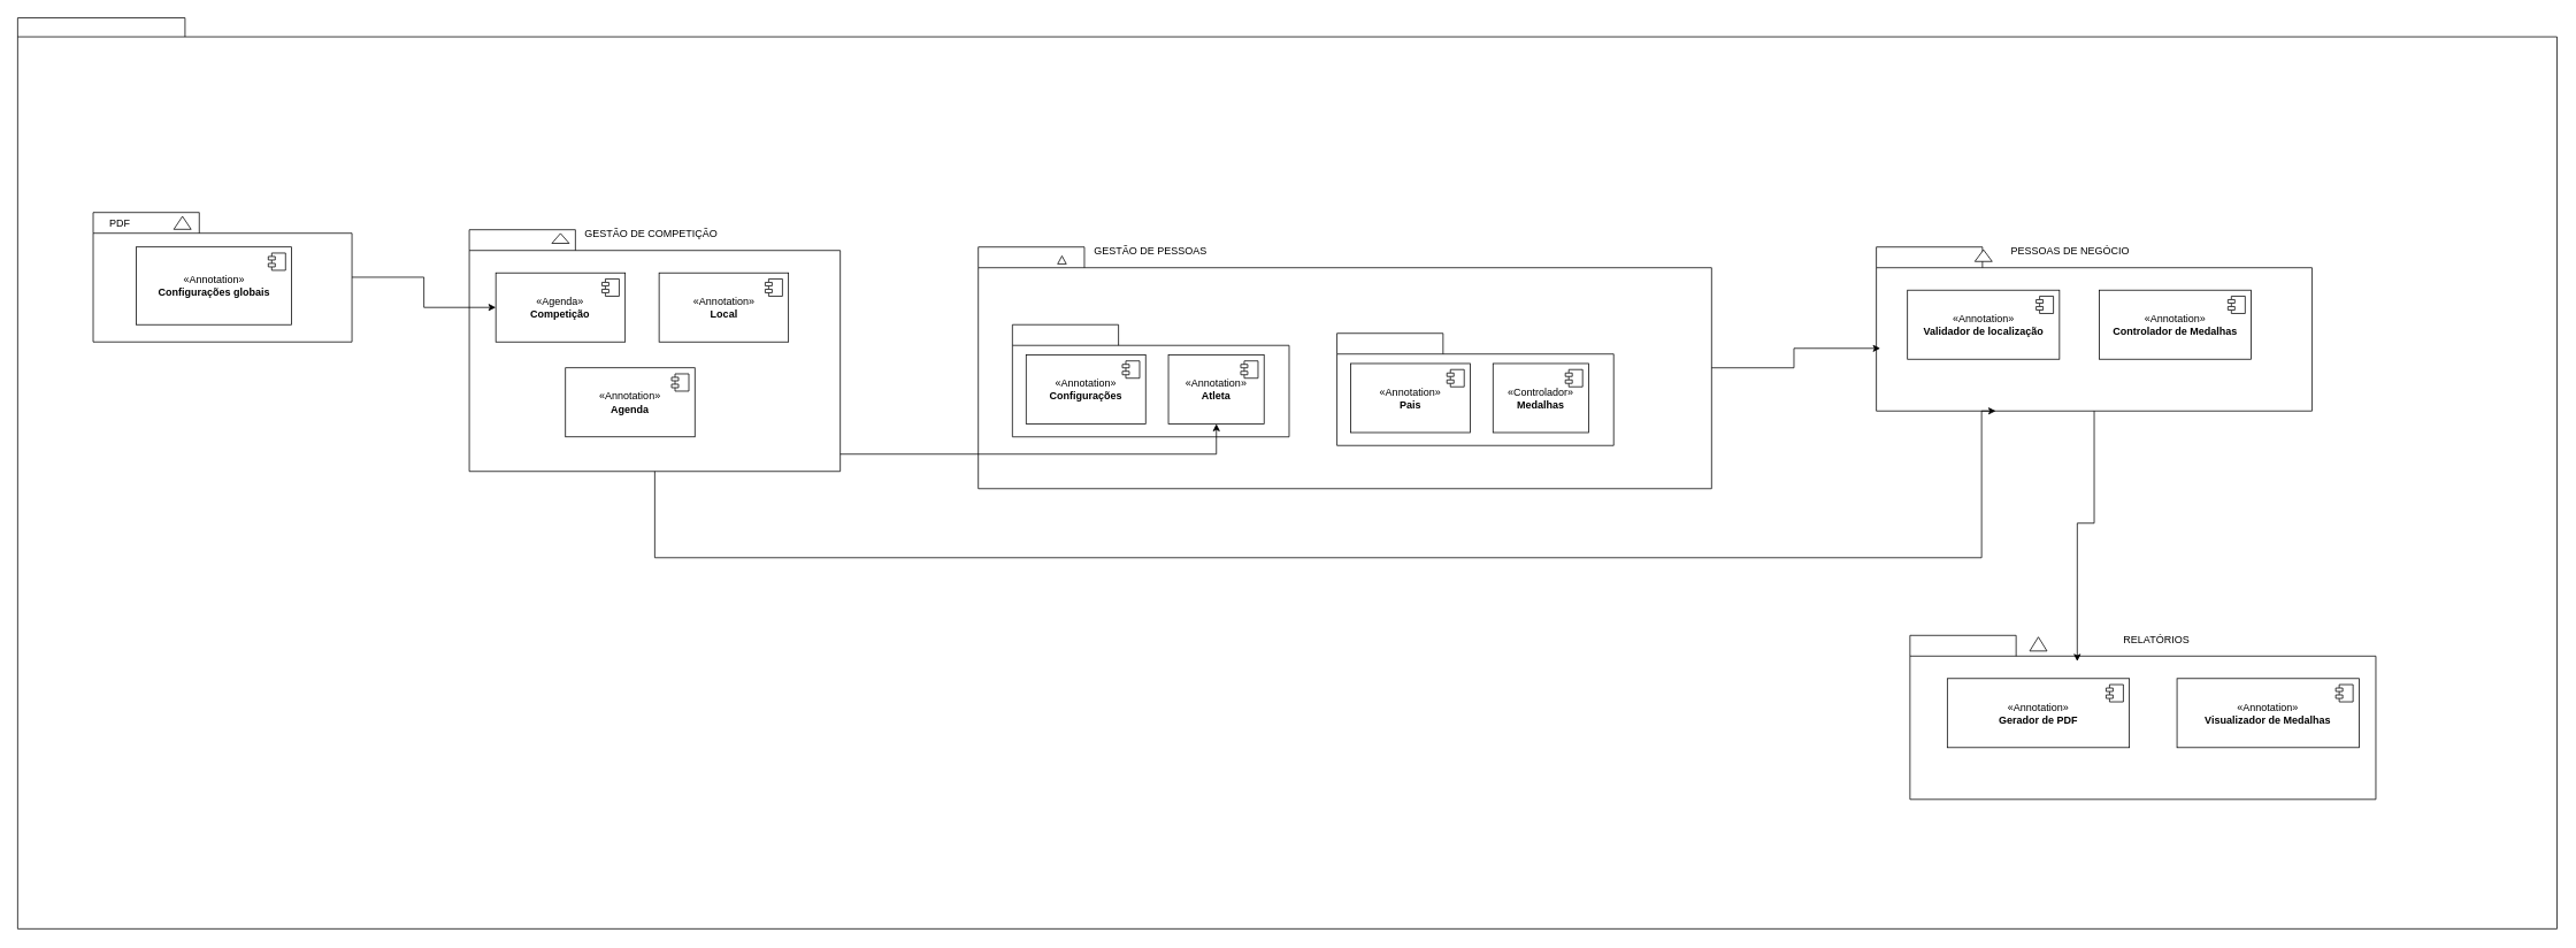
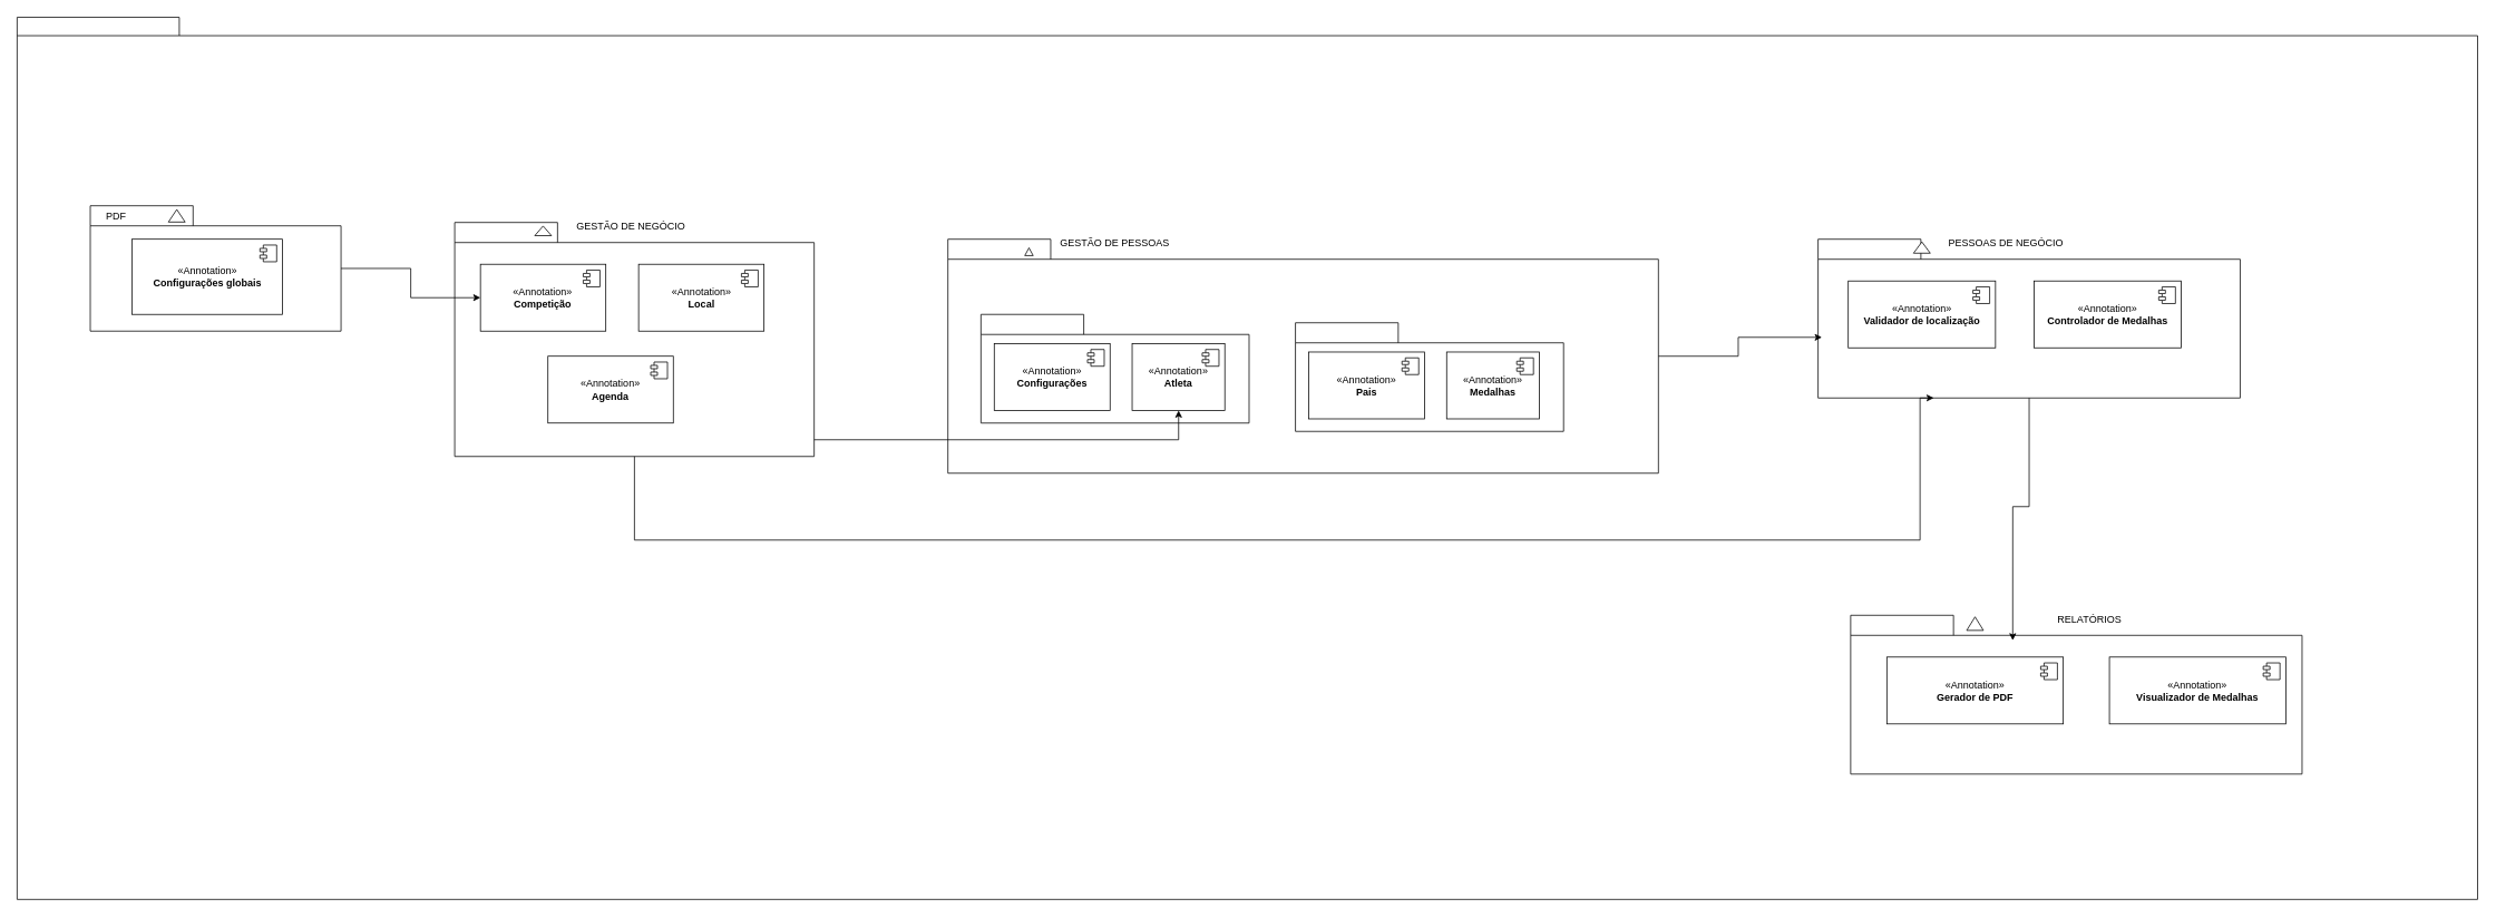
  <mxCell id="0" />
  <mxCell id="1" parent="0" />
  <mxCell id="2" value="" style="shape=folder;fontStyle=1;spacingTop=10;tabWidth=194;tabHeight=22;tabPosition=left;html=1;rounded=0;shadow=0;comic=0;labelBackgroundColor=none;strokeWidth=1;fillColor=none;fontFamily=Verdana;fontSize=10;align=center;movable=1;resizable=1;rotatable=1;deletable=1;editable=1;locked=0;connectable=1;" vertex="1" parent="1"><mxGeometry x="20" y="20" width="2943.5" height="1055.5" as="geometry" /></mxCell>
  <mxCell id="3" value="" style="group;movable=1;resizable=1;rotatable=1;deletable=1;editable=1;locked=0;connectable=1;" connectable="0" vertex="1" parent="1"><mxGeometry x="107.5" y="245.5" width="300" height="150" as="geometry" /></mxCell>
  <mxCell id="4" value="" style="shape=folder;fontStyle=1;spacingTop=10;tabWidth=123;tabHeight=24;tabPosition=left;html=1;rounded=0;shadow=0;comic=0;labelBackgroundColor=none;strokeWidth=1;fontFamily=Verdana;fontSize=10;align=center;movable=1;resizable=1;rotatable=1;deletable=1;editable=1;locked=0;connectable=1;" vertex="1" parent="3"><mxGeometry width="300" height="150" as="geometry" /></mxCell>
  <mxCell id="5" value="" style="triangle;whiteSpace=wrap;html=1;rounded=0;shadow=0;comic=0;labelBackgroundColor=none;strokeWidth=1;fontFamily=Verdana;fontSize=10;align=center;rotation=-90;movable=1;resizable=1;rotatable=1;deletable=1;editable=1;locked=0;connectable=1;" vertex="1" parent="3"><mxGeometry x="96" y="2" width="15" height="20" as="geometry" /></mxCell>
  <mxCell id="6" value="«Annotation»&lt;br&gt;&lt;b&gt;Configurações globais&lt;/b&gt;" style="html=1;dropTarget=0;whiteSpace=wrap;movable=1;resizable=1;rotatable=1;deletable=1;editable=1;locked=0;connectable=1;" vertex="1" parent="3"><mxGeometry x="50" y="40" width="180" height="90" as="geometry" /></mxCell>
  <mxCell id="7" value="" style="shape=module;jettyWidth=8;jettyHeight=4;movable=1;resizable=1;rotatable=1;deletable=1;editable=1;locked=0;connectable=1;" vertex="1" parent="6"><mxGeometry x="1" width="20" height="20" relative="1" as="geometry"><mxPoint x="-27" y="7" as="offset" /></mxGeometry></mxCell>
  <mxCell id="8" value="PDF" style="text;html=1;align=center;verticalAlign=middle;resizable=1;points=[];autosize=1;strokeColor=none;fillColor=none;movable=1;rotatable=1;deletable=1;editable=1;locked=0;connectable=1;" vertex="1" parent="3"><mxGeometry y="-3" width="60" height="30" as="geometry" /></mxCell>
  <mxCell id="9" value="" style="group;movable=1;resizable=1;rotatable=1;deletable=1;editable=1;locked=0;connectable=1;" connectable="0" vertex="1" parent="1"><mxGeometry x="543.5" y="265.5" width="430" height="280" as="geometry" /></mxCell>
  <mxCell id="10" value="" style="shape=folder;fontStyle=1;spacingTop=10;tabWidth=123;tabHeight=24;tabPosition=left;html=1;rounded=0;shadow=0;comic=0;labelBackgroundColor=none;strokeWidth=1;fontFamily=Verdana;fontSize=10;align=center;movable=1;resizable=1;rotatable=1;deletable=1;editable=1;locked=0;connectable=1;" vertex="1" parent="9"><mxGeometry width="430" height="280" as="geometry" /></mxCell>
  <mxCell id="11" value="" style="triangle;whiteSpace=wrap;html=1;rounded=0;shadow=0;comic=0;labelBackgroundColor=none;strokeWidth=1;fontFamily=Verdana;fontSize=10;align=center;rotation=-90;movable=1;resizable=1;rotatable=1;deletable=1;editable=1;locked=0;connectable=1;" vertex="1" parent="9"><mxGeometry x="100" width="11.5" height="20" as="geometry" /></mxCell>
- <mxCell id="12" value="«Agenda»&lt;br&gt;&lt;b&gt;Competição&lt;/b&gt;" style="html=1;dropTarget=0;whiteSpace=wrap;movable=1;resizable=1;rotatable=1;deletable=1;editable=1;locked=0;connectable=1;" vertex="1" parent="9"><mxGeometry x="30.75" y="50" width="150" height="80" as="geometry" /></mxCell>
+ <mxCell id="12" value="«Annotation»&lt;br&gt;&lt;b&gt;Competição&lt;/b&gt;" style="html=1;dropTarget=0;whiteSpace=wrap;movable=1;resizable=1;rotatable=1;deletable=1;editable=1;locked=0;connectable=1;" vertex="1" parent="9"><mxGeometry x="30.75" y="50" width="150" height="80" as="geometry" /></mxCell>
  <mxCell id="13" value="" style="shape=module;jettyWidth=8;jettyHeight=4;movable=1;resizable=1;rotatable=1;deletable=1;editable=1;locked=0;connectable=1;" vertex="1" parent="12"><mxGeometry x="1" width="20" height="20" relative="1" as="geometry"><mxPoint x="-27" y="7" as="offset" /></mxGeometry></mxCell>
  <mxCell id="14" value="«Annotation»&lt;br&gt;&lt;b&gt;Local&lt;/b&gt;" style="html=1;dropTarget=0;whiteSpace=wrap;movable=1;resizable=1;rotatable=1;deletable=1;editable=1;locked=0;connectable=1;" vertex="1" parent="9"><mxGeometry x="220" y="50" width="150" height="80" as="geometry" /></mxCell>
  <mxCell id="15" value="" style="shape=module;jettyWidth=8;jettyHeight=4;movable=1;resizable=1;rotatable=1;deletable=1;editable=1;locked=0;connectable=1;" vertex="1" parent="14"><mxGeometry x="1" width="20" height="20" relative="1" as="geometry"><mxPoint x="-27" y="7" as="offset" /></mxGeometry></mxCell>
  <mxCell id="16" value="«Annotation»&lt;br&gt;&lt;b&gt;Agenda&lt;/b&gt;" style="html=1;dropTarget=0;whiteSpace=wrap;movable=1;resizable=1;rotatable=1;deletable=1;editable=1;locked=0;connectable=1;" vertex="1" parent="9"><mxGeometry x="111.5" y="160" width="150" height="80" as="geometry" /></mxCell>
  <mxCell id="17" value="" style="shape=module;jettyWidth=8;jettyHeight=4;movable=1;resizable=1;rotatable=1;deletable=1;editable=1;locked=0;connectable=1;" vertex="1" parent="16"><mxGeometry x="1" width="20" height="20" relative="1" as="geometry"><mxPoint x="-27" y="7" as="offset" /></mxGeometry></mxCell>
  <mxCell id="18" style="edgeStyle=orthogonalEdgeStyle;rounded=0;orthogonalLoop=1;jettySize=auto;html=1;entryX=0;entryY=0.5;entryDx=0;entryDy=0;movable=1;resizable=1;rotatable=1;deletable=1;editable=1;locked=0;connectable=1;" edge="1" parent="1" source="4" target="12"><mxGeometry relative="1" as="geometry" /></mxCell>
  <mxCell id="19" value="" style="group;movable=1;resizable=1;rotatable=1;deletable=1;editable=1;locked=0;connectable=1;" connectable="0" vertex="1" parent="1"><mxGeometry x="1133.5" y="285.5" width="850" height="280" as="geometry" /></mxCell>
  <mxCell id="20" value="" style="shape=folder;fontStyle=1;spacingTop=10;tabWidth=123;tabHeight=24;tabPosition=left;html=1;rounded=0;shadow=0;comic=0;labelBackgroundColor=none;strokeWidth=1;fontFamily=Verdana;fontSize=10;align=center;movable=1;resizable=1;rotatable=1;deletable=1;editable=1;locked=0;connectable=1;" vertex="1" parent="19"><mxGeometry width="850.0" height="280" as="geometry" /></mxCell>
  <mxCell id="21" value="" style="triangle;whiteSpace=wrap;html=1;rounded=0;shadow=0;comic=0;labelBackgroundColor=none;strokeWidth=1;fontFamily=Verdana;fontSize=10;align=center;rotation=-90;movable=1;resizable=1;rotatable=1;deletable=1;editable=1;locked=0;connectable=1;" vertex="1" parent="19"><mxGeometry x="92.391" y="10" width="9.239" height="10" as="geometry" /></mxCell>
  <mxCell id="22" value="" style="shape=folder;fontStyle=1;spacingTop=10;tabWidth=123;tabHeight=24;tabPosition=left;html=1;rounded=0;shadow=0;comic=0;labelBackgroundColor=none;strokeWidth=1;fontFamily=Verdana;fontSize=10;align=center;movable=1;resizable=1;rotatable=1;deletable=1;editable=1;locked=0;connectable=1;" vertex="1" parent="19"><mxGeometry x="39.534" y="90" width="320.792" height="130" as="geometry" /></mxCell>
  <mxCell id="23" value="«Annotation»&lt;br&gt;&lt;b&gt;Configurações&lt;/b&gt;" style="html=1;dropTarget=0;whiteSpace=wrap;movable=1;resizable=1;rotatable=1;deletable=1;editable=1;locked=0;connectable=1;" vertex="1" parent="19"><mxGeometry x="55.435" y="125" width="138.587" height="80" as="geometry" /></mxCell>
  <mxCell id="24" value="" style="shape=module;jettyWidth=8;jettyHeight=4;movable=1;resizable=1;rotatable=1;deletable=1;editable=1;locked=0;connectable=1;" vertex="1" parent="23"><mxGeometry x="1" width="20" height="20" relative="1" as="geometry"><mxPoint x="-27" y="7" as="offset" /></mxGeometry></mxCell>
  <mxCell id="25" value="«Annotation»&lt;br&gt;&lt;b&gt;Atleta&lt;/b&gt;" style="html=1;dropTarget=0;whiteSpace=wrap;movable=1;resizable=1;rotatable=1;deletable=1;editable=1;locked=0;connectable=1;" vertex="1" parent="19"><mxGeometry x="220.409" y="125" width="110.87" height="80" as="geometry" /></mxCell>
  <mxCell id="26" value="" style="shape=module;jettyWidth=8;jettyHeight=4;movable=1;resizable=1;rotatable=1;deletable=1;editable=1;locked=0;connectable=1;" vertex="1" parent="25"><mxGeometry x="1" width="20" height="20" relative="1" as="geometry"><mxPoint x="-27" y="7" as="offset" /></mxGeometry></mxCell>
  <mxCell id="27" value="" style="shape=folder;fontStyle=1;spacingTop=10;tabWidth=123;tabHeight=24;tabPosition=left;html=1;rounded=0;shadow=0;comic=0;labelBackgroundColor=none;strokeWidth=1;fontFamily=Verdana;fontSize=10;align=center;movable=1;resizable=1;rotatable=1;deletable=1;editable=1;locked=0;connectable=1;" vertex="1" parent="19"><mxGeometry x="415.761" y="100" width="320.792" height="130" as="geometry" /></mxCell>
  <mxCell id="28" value="«Annotation»&lt;br&gt;&lt;b&gt;Pais&lt;/b&gt;" style="html=1;dropTarget=0;whiteSpace=wrap;movable=1;resizable=1;rotatable=1;deletable=1;editable=1;locked=0;connectable=1;" vertex="1" parent="19"><mxGeometry x="431.661" y="135" width="138.587" height="80" as="geometry" /></mxCell>
  <mxCell id="29" value="" style="shape=module;jettyWidth=8;jettyHeight=4;movable=1;resizable=1;rotatable=1;deletable=1;editable=1;locked=0;connectable=1;" vertex="1" parent="28"><mxGeometry x="1" width="20" height="20" relative="1" as="geometry"><mxPoint x="-27" y="7" as="offset" /></mxGeometry></mxCell>
- <mxCell id="30" value="«Controlador»&lt;br&gt;&lt;b&gt;Medalhas&lt;/b&gt;" style="html=1;dropTarget=0;whiteSpace=wrap;movable=1;resizable=1;rotatable=1;deletable=1;editable=1;locked=0;connectable=1;" vertex="1" parent="19"><mxGeometry x="596.635" y="135" width="110.87" height="80" as="geometry" /></mxCell>
+ <mxCell id="30" value="«Annotation»&lt;br&gt;&lt;b&gt;Medalhas&lt;/b&gt;" style="html=1;dropTarget=0;whiteSpace=wrap;movable=1;resizable=1;rotatable=1;deletable=1;editable=1;locked=0;connectable=1;" vertex="1" parent="19"><mxGeometry x="596.635" y="135" width="110.87" height="80" as="geometry" /></mxCell>
  <mxCell id="31" value="" style="shape=module;jettyWidth=8;jettyHeight=4;movable=1;resizable=1;rotatable=1;deletable=1;editable=1;locked=0;connectable=1;" vertex="1" parent="30"><mxGeometry x="1" width="20" height="20" relative="1" as="geometry"><mxPoint x="-27" y="7" as="offset" /></mxGeometry></mxCell>
  <mxCell id="32" value="GESTÃO DE PESSOAS" style="text;html=1;align=center;verticalAlign=middle;resizable=1;points=[];autosize=1;strokeColor=none;fillColor=none;movable=1;rotatable=1;deletable=1;editable=1;locked=0;connectable=1;" vertex="1" parent="19"><mxGeometry x="124.93" y="-10" width="150" height="30" as="geometry" /></mxCell>
  <mxCell id="33" value="" style="group;movable=1;resizable=1;rotatable=1;deletable=1;editable=1;locked=0;connectable=1;" connectable="0" vertex="1" parent="1"><mxGeometry x="2174.5" y="285.5" width="505" height="280" as="geometry" /></mxCell>
  <mxCell id="34" value="" style="shape=folder;fontStyle=1;spacingTop=10;tabWidth=123;tabHeight=24;tabPosition=left;html=1;rounded=0;shadow=0;comic=0;labelBackgroundColor=none;strokeWidth=1;fontFamily=Verdana;fontSize=10;align=center;movable=1;resizable=1;rotatable=1;deletable=1;editable=1;locked=0;connectable=1;" vertex="1" parent="33"><mxGeometry width="505" height="190" as="geometry" /></mxCell>
  <mxCell id="35" value="" style="triangle;whiteSpace=wrap;html=1;rounded=0;shadow=0;comic=0;labelBackgroundColor=none;strokeWidth=1;fontFamily=Verdana;fontSize=10;align=center;rotation=-90;movable=1;resizable=1;rotatable=1;deletable=1;editable=1;locked=0;connectable=1;" vertex="1" parent="33"><mxGeometry x="117.442" width="13.506" height="20" as="geometry" /></mxCell>
  <mxCell id="36" value="«Annotation»&lt;br&gt;&lt;b&gt;Validador de localização&lt;/b&gt;" style="html=1;dropTarget=0;whiteSpace=wrap;movable=1;resizable=1;rotatable=1;deletable=1;editable=1;locked=0;connectable=1;" vertex="1" parent="33"><mxGeometry x="36.113" y="50" width="176.163" height="80" as="geometry" /></mxCell>
  <mxCell id="37" value="" style="shape=module;jettyWidth=8;jettyHeight=4;movable=1;resizable=1;rotatable=1;deletable=1;editable=1;locked=0;connectable=1;" vertex="1" parent="36"><mxGeometry x="1" width="20" height="20" relative="1" as="geometry"><mxPoint x="-27" y="7" as="offset" /></mxGeometry></mxCell>
  <mxCell id="38" value="«Annotation»&lt;br&gt;&lt;b&gt;Controlador de Medalhas&lt;/b&gt;" style="html=1;dropTarget=0;whiteSpace=wrap;movable=1;resizable=1;rotatable=1;deletable=1;editable=1;locked=0;connectable=1;" vertex="1" parent="33"><mxGeometry x="258.372" y="50" width="176.163" height="80" as="geometry" /></mxCell>
  <mxCell id="39" value="" style="shape=module;jettyWidth=8;jettyHeight=4;movable=1;resizable=1;rotatable=1;deletable=1;editable=1;locked=0;connectable=1;" vertex="1" parent="38"><mxGeometry x="1" width="20" height="20" relative="1" as="geometry"><mxPoint x="-27" y="7" as="offset" /></mxGeometry></mxCell>
  <mxCell id="40" value="PESSOAS DE NEGÓCIO" style="text;html=1;align=center;verticalAlign=middle;resizable=1;points=[];autosize=1;strokeColor=none;fillColor=none;movable=1;rotatable=1;deletable=1;editable=1;locked=0;connectable=1;" vertex="1" parent="33"><mxGeometry x="149" y="-10" width="150" height="30" as="geometry" /></mxCell>
  <mxCell id="41" value="" style="shape=folder;fontStyle=1;spacingTop=10;tabWidth=123;tabHeight=24;tabPosition=left;html=1;rounded=0;shadow=0;comic=0;labelBackgroundColor=none;strokeWidth=1;fontFamily=Verdana;fontSize=10;align=center;movable=1;resizable=1;rotatable=1;deletable=1;editable=1;locked=0;connectable=1;" vertex="1" parent="1"><mxGeometry x="2213.5" y="735.5" width="540" height="190" as="geometry" /></mxCell>
  <mxCell id="42" value="" style="triangle;whiteSpace=wrap;html=1;rounded=0;shadow=0;comic=0;labelBackgroundColor=none;strokeWidth=1;fontFamily=Verdana;fontSize=10;align=center;rotation=-90;movable=1;resizable=1;rotatable=1;deletable=1;editable=1;locked=0;connectable=1;" vertex="1" parent="1"><mxGeometry x="2354.198" y="735.5" width="16.18" height="20" as="geometry" /></mxCell>
  <mxCell id="43" value="«Annotation»&lt;br&gt;&lt;b&gt;Gerador de PDF&lt;/b&gt;" style="html=1;dropTarget=0;whiteSpace=wrap;movable=1;resizable=1;rotatable=1;deletable=1;editable=1;locked=0;connectable=1;" vertex="1" parent="1"><mxGeometry x="2256.765" y="785.5" width="211.047" height="80" as="geometry" /></mxCell>
  <mxCell id="44" value="" style="shape=module;jettyWidth=8;jettyHeight=4;movable=1;resizable=1;rotatable=1;deletable=1;editable=1;locked=0;connectable=1;" vertex="1" parent="43"><mxGeometry x="1" width="20" height="20" relative="1" as="geometry"><mxPoint x="-27" y="7" as="offset" /></mxGeometry></mxCell>
  <mxCell id="45" value="«Annotation»&lt;br&gt;&lt;b&gt;Visualizador de Medalhas&lt;/b&gt;" style="html=1;dropTarget=0;whiteSpace=wrap;movable=1;resizable=1;rotatable=1;deletable=1;editable=1;locked=0;connectable=1;" vertex="1" parent="1"><mxGeometry x="2523.035" y="785.5" width="211.047" height="80" as="geometry" /></mxCell>
  <mxCell id="46" value="" style="shape=module;jettyWidth=8;jettyHeight=4;movable=1;resizable=1;rotatable=1;deletable=1;editable=1;locked=0;connectable=1;" vertex="1" parent="45"><mxGeometry x="1" width="20" height="20" relative="1" as="geometry"><mxPoint x="-27" y="7" as="offset" /></mxGeometry></mxCell>
  <mxCell id="47" style="edgeStyle=orthogonalEdgeStyle;rounded=0;orthogonalLoop=1;jettySize=auto;html=1;movable=1;resizable=1;rotatable=1;deletable=1;editable=1;locked=0;connectable=1;" edge="1" parent="1" source="10" target="25"><mxGeometry relative="1" as="geometry"><Array as="points"><mxPoint x="1409.5" y="525.5" /></Array></mxGeometry></mxCell>
  <mxCell id="48" style="edgeStyle=orthogonalEdgeStyle;rounded=0;orthogonalLoop=1;jettySize=auto;html=1;entryX=0.274;entryY=1;entryDx=0;entryDy=0;entryPerimeter=0;movable=1;resizable=1;rotatable=1;deletable=1;editable=1;locked=0;connectable=1;" edge="1" parent="1" source="10" target="34"><mxGeometry relative="1" as="geometry"><Array as="points"><mxPoint x="758.5" y="645.5" /><mxPoint x="2296.5" y="645.5" /></Array></mxGeometry></mxCell>
  <mxCell id="49" style="edgeStyle=orthogonalEdgeStyle;rounded=0;orthogonalLoop=1;jettySize=auto;html=1;entryX=0.009;entryY=0.618;entryDx=0;entryDy=0;entryPerimeter=0;movable=1;resizable=1;rotatable=1;deletable=1;editable=1;locked=0;connectable=1;" edge="1" parent="1" source="20" target="34"><mxGeometry relative="1" as="geometry" /></mxCell>
  <mxCell id="50" style="edgeStyle=orthogonalEdgeStyle;rounded=0;orthogonalLoop=1;jettySize=auto;html=1;entryX=0.359;entryY=0.158;entryDx=0;entryDy=0;entryPerimeter=0;movable=1;resizable=1;rotatable=1;deletable=1;editable=1;locked=0;connectable=1;" edge="1" parent="1" source="34" target="41"><mxGeometry relative="1" as="geometry" /></mxCell>
- <mxCell id="51" value="GESTÃO DE COMPETIÇÃO" style="text;html=1;align=center;verticalAlign=middle;resizable=1;points=[];autosize=1;strokeColor=none;fillColor=none;movable=1;rotatable=1;deletable=1;editable=1;locked=0;connectable=1;" vertex="1" parent="1"><mxGeometry x="663.5" y="255.5" width="180" height="30" as="geometry" /></mxCell>
+ <mxCell id="51" value="GESTÃO DE NEGÓCIO" style="text;html=1;align=center;verticalAlign=middle;resizable=1;points=[];autosize=1;strokeColor=none;fillColor=none;movable=1;rotatable=1;deletable=1;editable=1;locked=0;connectable=1;" vertex="1" parent="1"><mxGeometry x="663.5" y="255.5" width="180" height="30" as="geometry" /></mxCell>
  <mxCell id="52" value="RELATÓRIOS" style="text;html=1;align=center;verticalAlign=middle;resizable=1;points=[];autosize=1;strokeColor=none;fillColor=none;movable=1;rotatable=1;deletable=1;editable=1;locked=0;connectable=1;" vertex="1" parent="1"><mxGeometry x="2448.5" y="725.5" width="100" height="30" as="geometry" /></mxCell>
